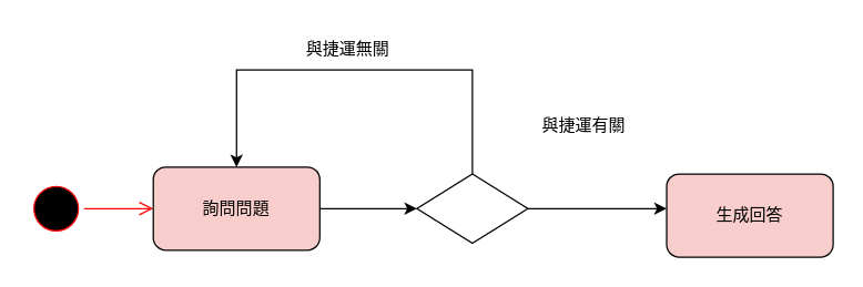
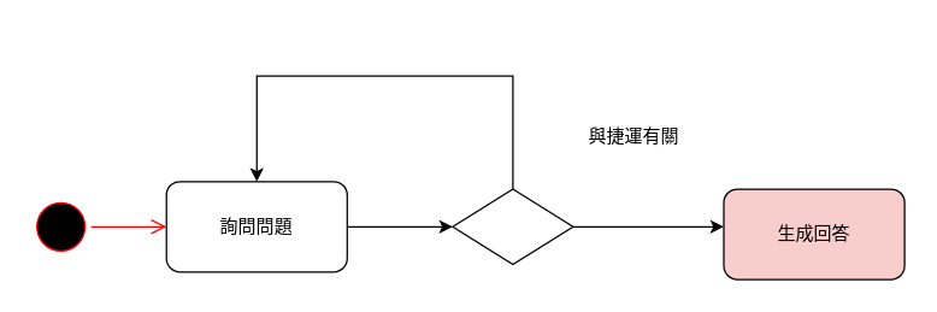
  <mxCell id="0" />
  <mxCell id="1" parent="0" />
  <mxCell id="2" value="" style="ellipse;html=1;shape=startState;fillColor=#000000;strokeColor=#ff0000;" vertex="1" parent="1"><mxGeometry x="20" y="130" width="40" height="40" as="geometry" /></mxCell>
  <mxCell id="3" value="" style="edgeStyle=orthogonalEdgeStyle;html=1;verticalAlign=bottom;endArrow=open;endSize=8;strokeColor=#ff0000;rounded=0;" edge="1" source="2" parent="1"><mxGeometry relative="1" as="geometry"><mxPoint x="110" y="150" as="targetPoint" /></mxGeometry></mxCell>
- <mxCell id="4" value="詢問問題" style="rounded=1;whiteSpace=wrap;html=1;fillColor=#f8cecc;" vertex="1" parent="1"><mxGeometry x="110" y="120" width="120" height="60" as="geometry" /></mxCell>
+ <mxCell id="4" value="詢問問題" style="rounded=1;whiteSpace=wrap;html=1;" vertex="1" parent="1"><mxGeometry x="110" y="120" width="120" height="60" as="geometry" /></mxCell>
  <mxCell id="5" value="" style="rhombus;whiteSpace=wrap;html=1;" vertex="1" parent="1"><mxGeometry x="300" y="125" width="80" height="50" as="geometry" /></mxCell>
  <mxCell id="6" value="" style="endArrow=classic;html=1;rounded=0;exitX=1;exitY=0.5;exitDx=0;exitDy=0;entryX=0;entryY=0.5;entryDx=0;entryDy=0;" edge="1" parent="1" source="4" target="5"><mxGeometry width="50" height="50" relative="1" as="geometry"><mxPoint x="340" y="230" as="sourcePoint" /><mxPoint x="390" y="180" as="targetPoint" /></mxGeometry></mxCell>
  <mxCell id="7" value="" style="endArrow=classic;html=1;rounded=0;exitX=0.5;exitY=0;exitDx=0;exitDy=0;entryX=0.5;entryY=0;entryDx=0;entryDy=0;" edge="1" parent="1" source="5" target="4"><mxGeometry width="50" height="50" relative="1" as="geometry"><mxPoint x="340" y="230" as="sourcePoint" /><mxPoint x="240" y="10" as="targetPoint" /><Array as="points"><mxPoint x="340" y="70" /><mxPoint x="340" y="50" /><mxPoint x="170" y="50" /></Array></mxGeometry></mxCell>
  <mxCell id="8" value="" style="endArrow=classic;html=1;rounded=0;exitX=1;exitY=0.5;exitDx=0;exitDy=0;" edge="1" parent="1" source="5"><mxGeometry width="50" height="50" relative="1" as="geometry"><mxPoint x="340" y="230" as="sourcePoint" /><mxPoint x="480" y="150" as="targetPoint" /></mxGeometry></mxCell>
  <mxCell id="9" value="生成回答" style="rounded=1;whiteSpace=wrap;html=1;fillColor=#f8cecc;" vertex="1" parent="1"><mxGeometry x="480" y="125" width="120" height="60" as="geometry" /></mxCell>
- <mxCell id="10" value="與捷運無關" style="text;html=1;align=center;verticalAlign=middle;resizable=0;points=[];autosize=1;strokeColor=none;fillColor=none;" vertex="1" parent="1"><mxGeometry x="210" y="20" width="80" height="30" as="geometry" /></mxCell>
  <mxCell id="11" value="與捷運有關" style="text;html=1;align=center;verticalAlign=middle;resizable=0;points=[];autosize=1;strokeColor=none;fillColor=none;" vertex="1" parent="1"><mxGeometry x="380" y="75" width="80" height="30" as="geometry" /></mxCell>
